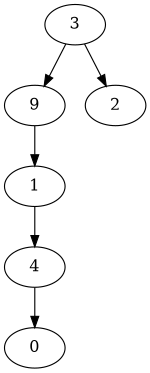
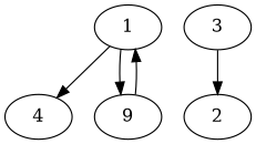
  digraph {
    4
-   0
    1
    n4 [label=9]
    3
    2
-   4 -> 0
    1 -> 4
-   3 -> n4
+   1 -> n4
    n4 -> 1
    3 -> 2
  }
